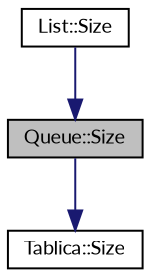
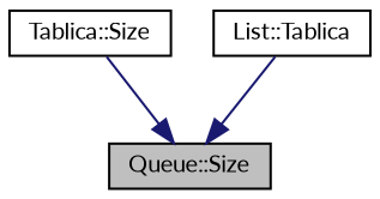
  digraph {
    fontname=Lato
    rankdir=TB
    node [color=black fillcolor=white fontname=Lato fontsize=10 shape=record style=filled]
    edge [color=midnightblue fontname=Lato fontsize=10 labelfontname=Helvetica labelfontsize=10 style=solid]
    n1 [fillcolor=grey75 fontcolor=black height=0.2 label="Queue::Size" width=0.4]
    n2 [height=0.2 label="Tablica::Size" width=0.4]
-   n3 [height=0.2 label="List::Size" width=0.4]
-   n1 -> n2
+   n3 [height=0.2 label="List::Tablica" width=0.4]
+   n2 -> n1
    n3 -> n1
  }
